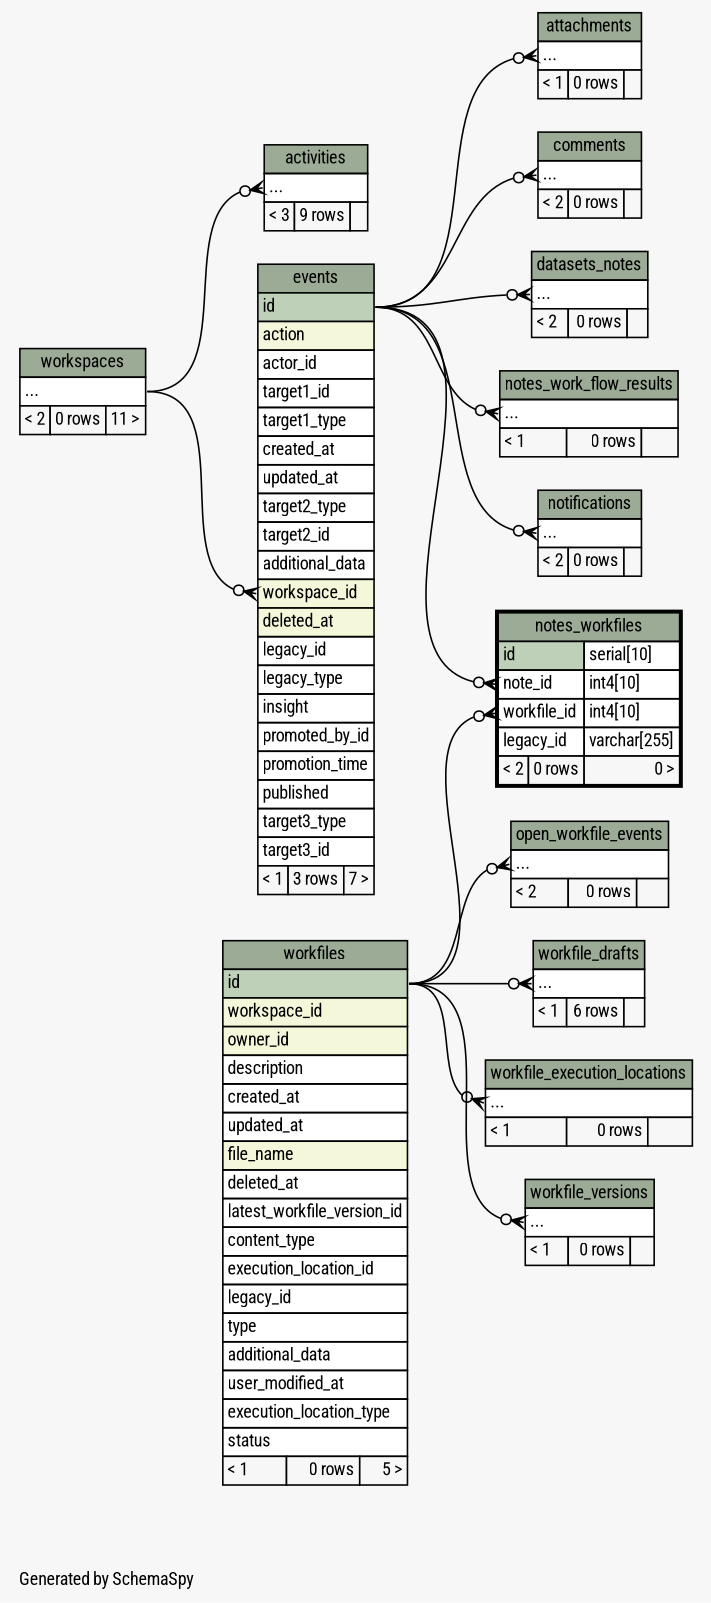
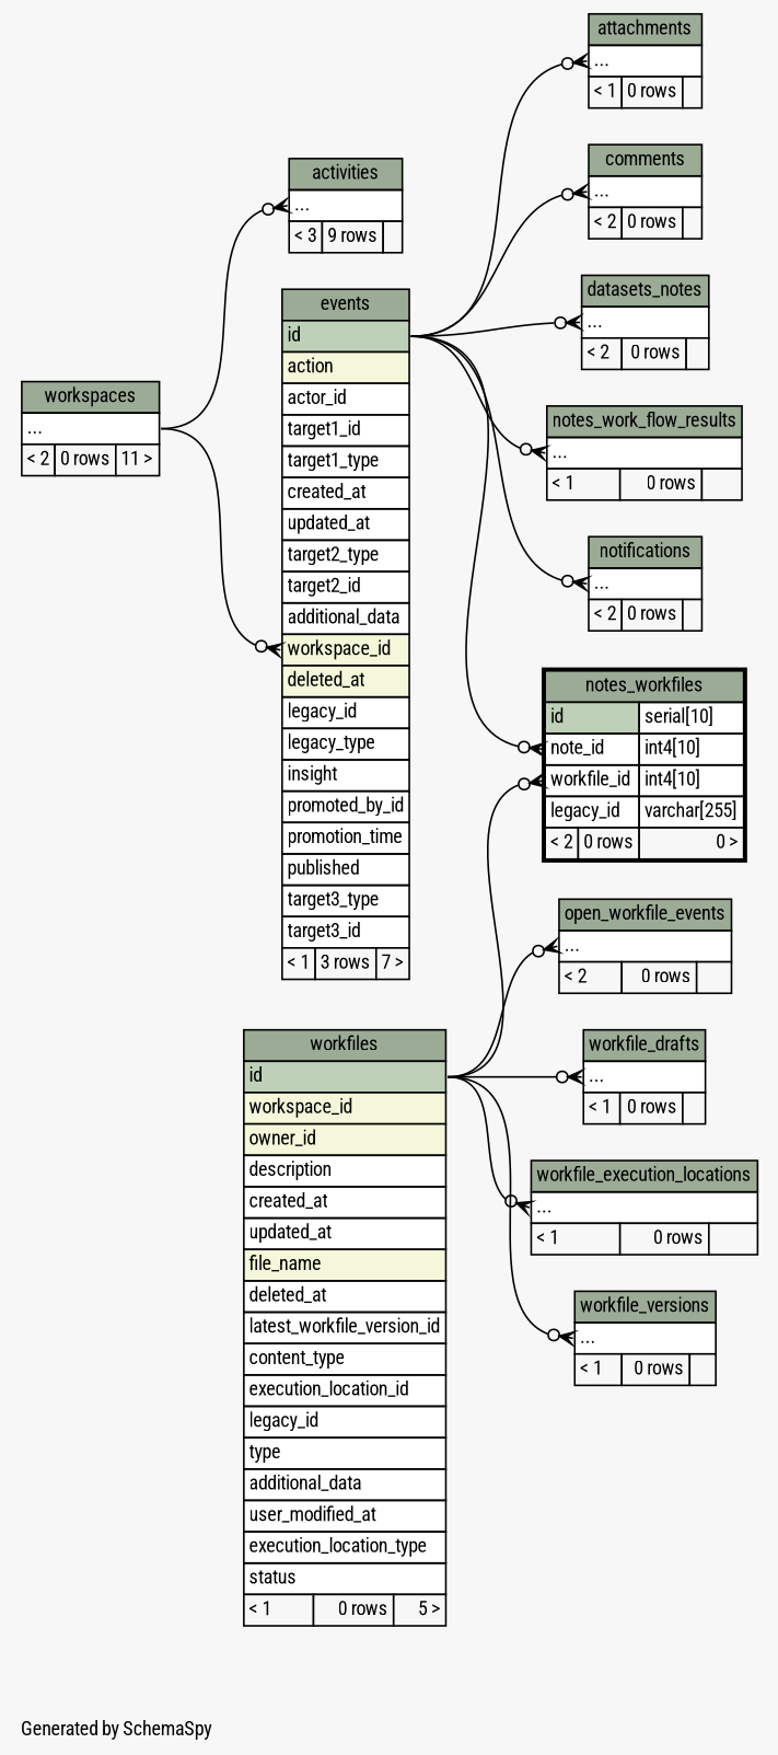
  digraph {
    bgcolor="#f7f7f7"
    fontname="Roboto Condensed"
    fontsize=11
    label="\nGenerated by SchemaSpy"
    labeljust=l
    nodesep=0.18
    rankdir=RL
    ranksep=0.46
    node [fontname="Roboto Condensed" fontsize=11 shape=plaintext]
    edge [arrowhead=none arrowsize=0.8 arrowtail=crowodot dir=back fontname="Roboto Condensed" headport="id:e" tailport="elipses:w"]
    n1 [label=<     <TABLE BORDER="0" CELLBORDER="1" CELLSPACING="0" BGCOLOR="#ffffff">       <TR><TD COLSPAN="3" BGCOLOR="#9bab96" ALIGN="CENTER">activities</TD></TR>       <TR><TD PORT="elipses" COLSPAN="3" ALIGN="LEFT">...</TD></TR>       <TR><TD ALIGN="LEFT" BGCOLOR="#f7f7f7">&lt; 3</TD><TD ALIGN="RIGHT" BGCOLOR="#f7f7f7">9 rows</TD><TD ALIGN="RIGHT" BGCOLOR="#f7f7f7">  </TD></TR>     </TABLE>>]
    n2 [label=<     <TABLE BORDER="0" CELLBORDER="1" CELLSPACING="0" BGCOLOR="#ffffff">       <TR><TD COLSPAN="3" BGCOLOR="#9bab96" ALIGN="CENTER">workspaces</TD></TR>       <TR><TD PORT="elipses" COLSPAN="3" ALIGN="LEFT">...</TD></TR>       <TR><TD ALIGN="LEFT" BGCOLOR="#f7f7f7">&lt; 2</TD><TD ALIGN="RIGHT" BGCOLOR="#f7f7f7">0 rows</TD><TD ALIGN="RIGHT" BGCOLOR="#f7f7f7">11 &gt;</TD></TR>     </TABLE>>]
    n3 [label=<     <TABLE BORDER="0" CELLBORDER="1" CELLSPACING="0" BGCOLOR="#ffffff">       <TR><TD COLSPAN="3" BGCOLOR="#9bab96" ALIGN="CENTER">events</TD></TR>       <TR><TD PORT="id" COLSPAN="3" BGCOLOR="#bed1b8" ALIGN="LEFT">id</TD></TR>       <TR><TD PORT="action" COLSPAN="3" BGCOLOR="#f4f7da" ALIGN="LEFT">action</TD></TR>       <TR><TD PORT="actor_id" COLSPAN="3" ALIGN="LEFT">actor_id</TD></TR>       <TR><TD PORT="target1_id" COLSPAN="3" ALIGN="LEFT">target1_id</TD></TR>       <TR><TD PORT="target1_type" COLSPAN="3" ALIGN="LEFT">target1_type</TD></TR>       <TR><TD PORT="created_at" COLSPAN="3" ALIGN="LEFT">created_at</TD></TR>       <TR><TD PORT="updated_at" COLSPAN="3" ALIGN="LEFT">updated_at</TD></TR>       <TR><TD PORT="target2_type" COLSPAN="3" ALIGN="LEFT">target2_type</TD></TR>       <TR><TD PORT="target2_id" COLSPAN="3" ALIGN="LEFT">target2_id</TD></TR>       <TR><TD PORT="additional_data" COLSPAN="3" ALIGN="LEFT">additional_data</TD></TR>       <TR><TD PORT="workspace_id" COLSPAN="3" BGCOLOR="#f4f7da" ALIGN="LEFT">workspace_id</TD></TR>       <TR><TD PORT="deleted_at" COLSPAN="3" BGCOLOR="#f4f7da" ALIGN="LEFT">deleted_at</TD></TR>       <TR><TD PORT="legacy_id" COLSPAN="3" ALIGN="LEFT">legacy_id</TD></TR>       <TR><TD PORT="legacy_type" COLSPAN="3" ALIGN="LEFT">legacy_type</TD></TR>       <TR><TD PORT="insight" COLSPAN="3" ALIGN="LEFT">insight</TD></TR>       <TR><TD PORT="promoted_by_id" COLSPAN="3" ALIGN="LEFT">promoted_by_id</TD></TR>       <TR><TD PORT="promotion_time" COLSPAN="3" ALIGN="LEFT">promotion_time</TD></TR>       <TR><TD PORT="published" COLSPAN="3" ALIGN="LEFT">published</TD></TR>       <TR><TD PORT="target3_type" COLSPAN="3" ALIGN="LEFT">target3_type</TD></TR>       <TR><TD PORT="target3_id" COLSPAN="3" ALIGN="LEFT">target3_id</TD></TR>       <TR><TD ALIGN="LEFT" BGCOLOR="#f7f7f7">&lt; 1</TD><TD ALIGN="RIGHT" BGCOLOR="#f7f7f7">3 rows</TD><TD ALIGN="RIGHT" BGCOLOR="#f7f7f7">7 &gt;</TD></TR>     </TABLE>>]
    n4 [label=<     <TABLE BORDER="0" CELLBORDER="1" CELLSPACING="0" BGCOLOR="#ffffff">       <TR><TD COLSPAN="3" BGCOLOR="#9bab96" ALIGN="CENTER">attachments</TD></TR>       <TR><TD PORT="elipses" COLSPAN="3" ALIGN="LEFT">...</TD></TR>       <TR><TD ALIGN="LEFT" BGCOLOR="#f7f7f7">&lt; 1</TD><TD ALIGN="RIGHT" BGCOLOR="#f7f7f7">0 rows</TD><TD ALIGN="RIGHT" BGCOLOR="#f7f7f7">  </TD></TR>     </TABLE>>]
    n5 [label=<     <TABLE BORDER="0" CELLBORDER="1" CELLSPACING="0" BGCOLOR="#ffffff">       <TR><TD COLSPAN="3" BGCOLOR="#9bab96" ALIGN="CENTER">comments</TD></TR>       <TR><TD PORT="elipses" COLSPAN="3" ALIGN="LEFT">...</TD></TR>       <TR><TD ALIGN="LEFT" BGCOLOR="#f7f7f7">&lt; 2</TD><TD ALIGN="RIGHT" BGCOLOR="#f7f7f7">0 rows</TD><TD ALIGN="RIGHT" BGCOLOR="#f7f7f7">  </TD></TR>     </TABLE>>]
    n6 [label=<     <TABLE BORDER="0" CELLBORDER="1" CELLSPACING="0" BGCOLOR="#ffffff">       <TR><TD COLSPAN="3" BGCOLOR="#9bab96" ALIGN="CENTER">datasets_notes</TD></TR>       <TR><TD PORT="elipses" COLSPAN="3" ALIGN="LEFT">...</TD></TR>       <TR><TD ALIGN="LEFT" BGCOLOR="#f7f7f7">&lt; 2</TD><TD ALIGN="RIGHT" BGCOLOR="#f7f7f7">0 rows</TD><TD ALIGN="RIGHT" BGCOLOR="#f7f7f7">  </TD></TR>     </TABLE>>]
    n7 [label=<     <TABLE BORDER="0" CELLBORDER="1" CELLSPACING="0" BGCOLOR="#ffffff">       <TR><TD COLSPAN="3" BGCOLOR="#9bab96" ALIGN="CENTER">notes_work_flow_results</TD></TR>       <TR><TD PORT="elipses" COLSPAN="3" ALIGN="LEFT">...</TD></TR>       <TR><TD ALIGN="LEFT" BGCOLOR="#f7f7f7">&lt; 1</TD><TD ALIGN="RIGHT" BGCOLOR="#f7f7f7">0 rows</TD><TD ALIGN="RIGHT" BGCOLOR="#f7f7f7">  </TD></TR>     </TABLE>>]
    n8 [label=<     <TABLE BORDER="2" CELLBORDER="1" CELLSPACING="0" BGCOLOR="#ffffff">       <TR><TD COLSPAN="3" BGCOLOR="#9bab96" ALIGN="CENTER">notes_workfiles</TD></TR>       <TR><TD PORT="id" COLSPAN="2" BGCOLOR="#bed1b8" ALIGN="LEFT">id</TD><TD PORT="id.type" ALIGN="LEFT">serial[10]</TD></TR>       <TR><TD PORT="note_id" COLSPAN="2" ALIGN="LEFT">note_id</TD><TD PORT="note_id.type" ALIGN="LEFT">int4[10]</TD></TR>       <TR><TD PORT="workfile_id" COLSPAN="2" ALIGN="LEFT">workfile_id</TD><TD PORT="workfile_id.type" ALIGN="LEFT">int4[10]</TD></TR>       <TR><TD PORT="legacy_id" COLSPAN="2" ALIGN="LEFT">legacy_id</TD><TD PORT="legacy_id.type" ALIGN="LEFT">varchar[255]</TD></TR>       <TR><TD ALIGN="LEFT" BGCOLOR="#f7f7f7">&lt; 2</TD><TD ALIGN="RIGHT" BGCOLOR="#f7f7f7">0 rows</TD><TD ALIGN="RIGHT" BGCOLOR="#f7f7f7">0 &gt;</TD></TR>     </TABLE>>]
    n9 [label=<     <TABLE BORDER="0" CELLBORDER="1" CELLSPACING="0" BGCOLOR="#ffffff">       <TR><TD COLSPAN="3" BGCOLOR="#9bab96" ALIGN="CENTER">workfiles</TD></TR>       <TR><TD PORT="id" COLSPAN="3" BGCOLOR="#bed1b8" ALIGN="LEFT">id</TD></TR>       <TR><TD PORT="workspace_id" COLSPAN="3" BGCOLOR="#f4f7da" ALIGN="LEFT">workspace_id</TD></TR>       <TR><TD PORT="owner_id" COLSPAN="3" BGCOLOR="#f4f7da" ALIGN="LEFT">owner_id</TD></TR>       <TR><TD PORT="description" COLSPAN="3" ALIGN="LEFT">description</TD></TR>       <TR><TD PORT="created_at" COLSPAN="3" ALIGN="LEFT">created_at</TD></TR>       <TR><TD PORT="updated_at" COLSPAN="3" ALIGN="LEFT">updated_at</TD></TR>       <TR><TD PORT="file_name" COLSPAN="3" BGCOLOR="#f4f7da" ALIGN="LEFT">file_name</TD></TR>       <TR><TD PORT="deleted_at" COLSPAN="3" ALIGN="LEFT">deleted_at</TD></TR>       <TR><TD PORT="latest_workfile_version_id" COLSPAN="3" ALIGN="LEFT">latest_workfile_version_id</TD></TR>       <TR><TD PORT="content_type" COLSPAN="3" ALIGN="LEFT">content_type</TD></TR>       <TR><TD PORT="execution_location_id" COLSPAN="3" ALIGN="LEFT">execution_location_id</TD></TR>       <TR><TD PORT="legacy_id" COLSPAN="3" ALIGN="LEFT">legacy_id</TD></TR>       <TR><TD PORT="type" COLSPAN="3" ALIGN="LEFT">type</TD></TR>       <TR><TD PORT="additional_data" COLSPAN="3" ALIGN="LEFT">additional_data</TD></TR>       <TR><TD PORT="user_modified_at" COLSPAN="3" ALIGN="LEFT">user_modified_at</TD></TR>       <TR><TD PORT="execution_location_type" COLSPAN="3" ALIGN="LEFT">execution_location_type</TD></TR>       <TR><TD PORT="status" COLSPAN="3" ALIGN="LEFT">status</TD></TR>       <TR><TD ALIGN="LEFT" BGCOLOR="#f7f7f7">&lt; 1</TD><TD ALIGN="RIGHT" BGCOLOR="#f7f7f7">0 rows</TD><TD ALIGN="RIGHT" BGCOLOR="#f7f7f7">5 &gt;</TD></TR>     </TABLE>>]
    n10 [label=<     <TABLE BORDER="0" CELLBORDER="1" CELLSPACING="0" BGCOLOR="#ffffff">       <TR><TD COLSPAN="3" BGCOLOR="#9bab96" ALIGN="CENTER">notifications</TD></TR>       <TR><TD PORT="elipses" COLSPAN="3" ALIGN="LEFT">...</TD></TR>       <TR><TD ALIGN="LEFT" BGCOLOR="#f7f7f7">&lt; 2</TD><TD ALIGN="RIGHT" BGCOLOR="#f7f7f7">0 rows</TD><TD ALIGN="RIGHT" BGCOLOR="#f7f7f7">  </TD></TR>     </TABLE>>]
    n11 [label=<     <TABLE BORDER="0" CELLBORDER="1" CELLSPACING="0" BGCOLOR="#ffffff">       <TR><TD COLSPAN="3" BGCOLOR="#9bab96" ALIGN="CENTER">open_workfile_events</TD></TR>       <TR><TD PORT="elipses" COLSPAN="3" ALIGN="LEFT">...</TD></TR>       <TR><TD ALIGN="LEFT" BGCOLOR="#f7f7f7">&lt; 2</TD><TD ALIGN="RIGHT" BGCOLOR="#f7f7f7">0 rows</TD><TD ALIGN="RIGHT" BGCOLOR="#f7f7f7">  </TD></TR>     </TABLE>>]
-   n12 [label=<     <TABLE BORDER="0" CELLBORDER="1" CELLSPACING="0" BGCOLOR="#ffffff">       <TR><TD COLSPAN="3" BGCOLOR="#9bab96" ALIGN="CENTER">workfile_drafts</TD></TR>       <TR><TD PORT="elipses" COLSPAN="3" ALIGN="LEFT">...</TD></TR>       <TR><TD ALIGN="LEFT" BGCOLOR="#f7f7f7">&lt; 1</TD><TD ALIGN="RIGHT" BGCOLOR="#f7f7f7">6 rows</TD><TD ALIGN="RIGHT" BGCOLOR="#f7f7f7">  </TD></TR>     </TABLE>>]
+   n12 [label=<     <TABLE BORDER="0" CELLBORDER="1" CELLSPACING="0" BGCOLOR="#ffffff">       <TR><TD COLSPAN="3" BGCOLOR="#9bab96" ALIGN="CENTER">workfile_drafts</TD></TR>       <TR><TD PORT="elipses" COLSPAN="3" ALIGN="LEFT">...</TD></TR>       <TR><TD ALIGN="LEFT" BGCOLOR="#f7f7f7">&lt; 1</TD><TD ALIGN="RIGHT" BGCOLOR="#f7f7f7">0 rows</TD><TD ALIGN="RIGHT" BGCOLOR="#f7f7f7">  </TD></TR>     </TABLE>>]
    n13 [label=<     <TABLE BORDER="0" CELLBORDER="1" CELLSPACING="0" BGCOLOR="#ffffff">       <TR><TD COLSPAN="3" BGCOLOR="#9bab96" ALIGN="CENTER">workfile_execution_locations</TD></TR>       <TR><TD PORT="elipses" COLSPAN="3" ALIGN="LEFT">...</TD></TR>       <TR><TD ALIGN="LEFT" BGCOLOR="#f7f7f7">&lt; 1</TD><TD ALIGN="RIGHT" BGCOLOR="#f7f7f7">0 rows</TD><TD ALIGN="RIGHT" BGCOLOR="#f7f7f7">  </TD></TR>     </TABLE>>]
    n14 [label=<     <TABLE BORDER="0" CELLBORDER="1" CELLSPACING="0" BGCOLOR="#ffffff">       <TR><TD COLSPAN="3" BGCOLOR="#9bab96" ALIGN="CENTER">workfile_versions</TD></TR>       <TR><TD PORT="elipses" COLSPAN="3" ALIGN="LEFT">...</TD></TR>       <TR><TD ALIGN="LEFT" BGCOLOR="#f7f7f7">&lt; 1</TD><TD ALIGN="RIGHT" BGCOLOR="#f7f7f7">0 rows</TD><TD ALIGN="RIGHT" BGCOLOR="#f7f7f7">  </TD></TR>     </TABLE>>]
    n1 -> n2 [headport="elipses:e"]
    n3 -> n2 [headport="elipses:e" tailport="workspace_id:w"]
    n4 -> n3
    n5 -> n3
    n6 -> n3
    n7 -> n3
    n8 -> n3 [tailport="note_id:w"]
    n8 -> n9 [tailport="workfile_id:w"]
    n10 -> n3
    n11 -> n9
    n12 -> n9
    n13 -> n9
    n14 -> n9
  }
